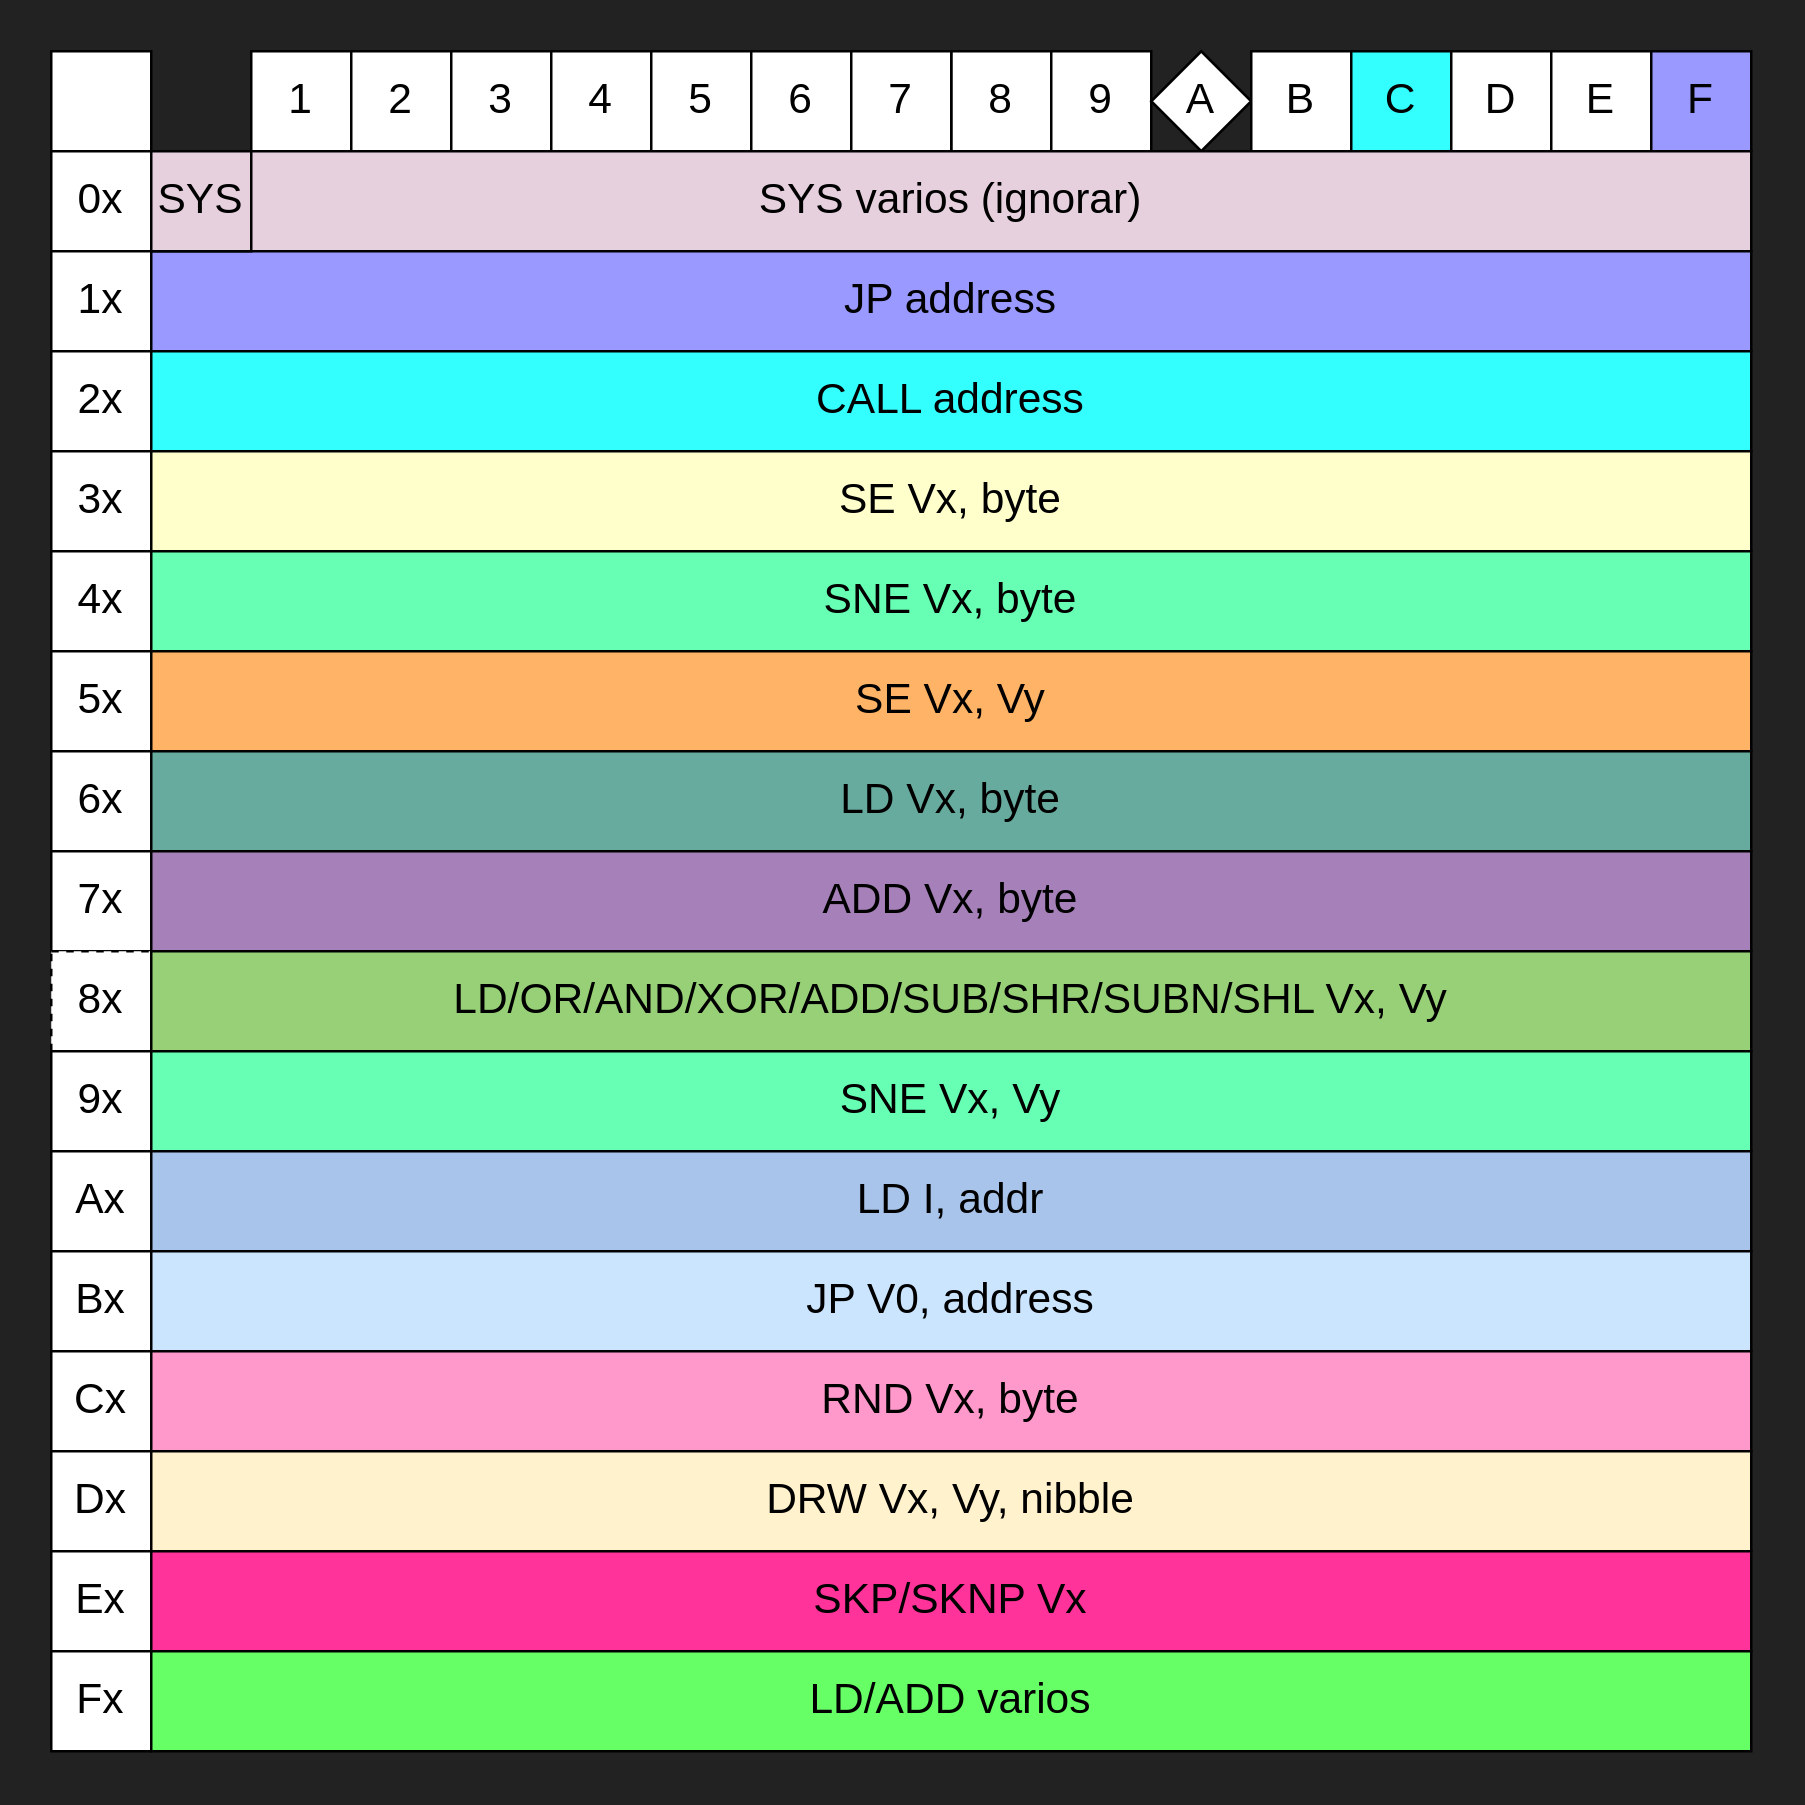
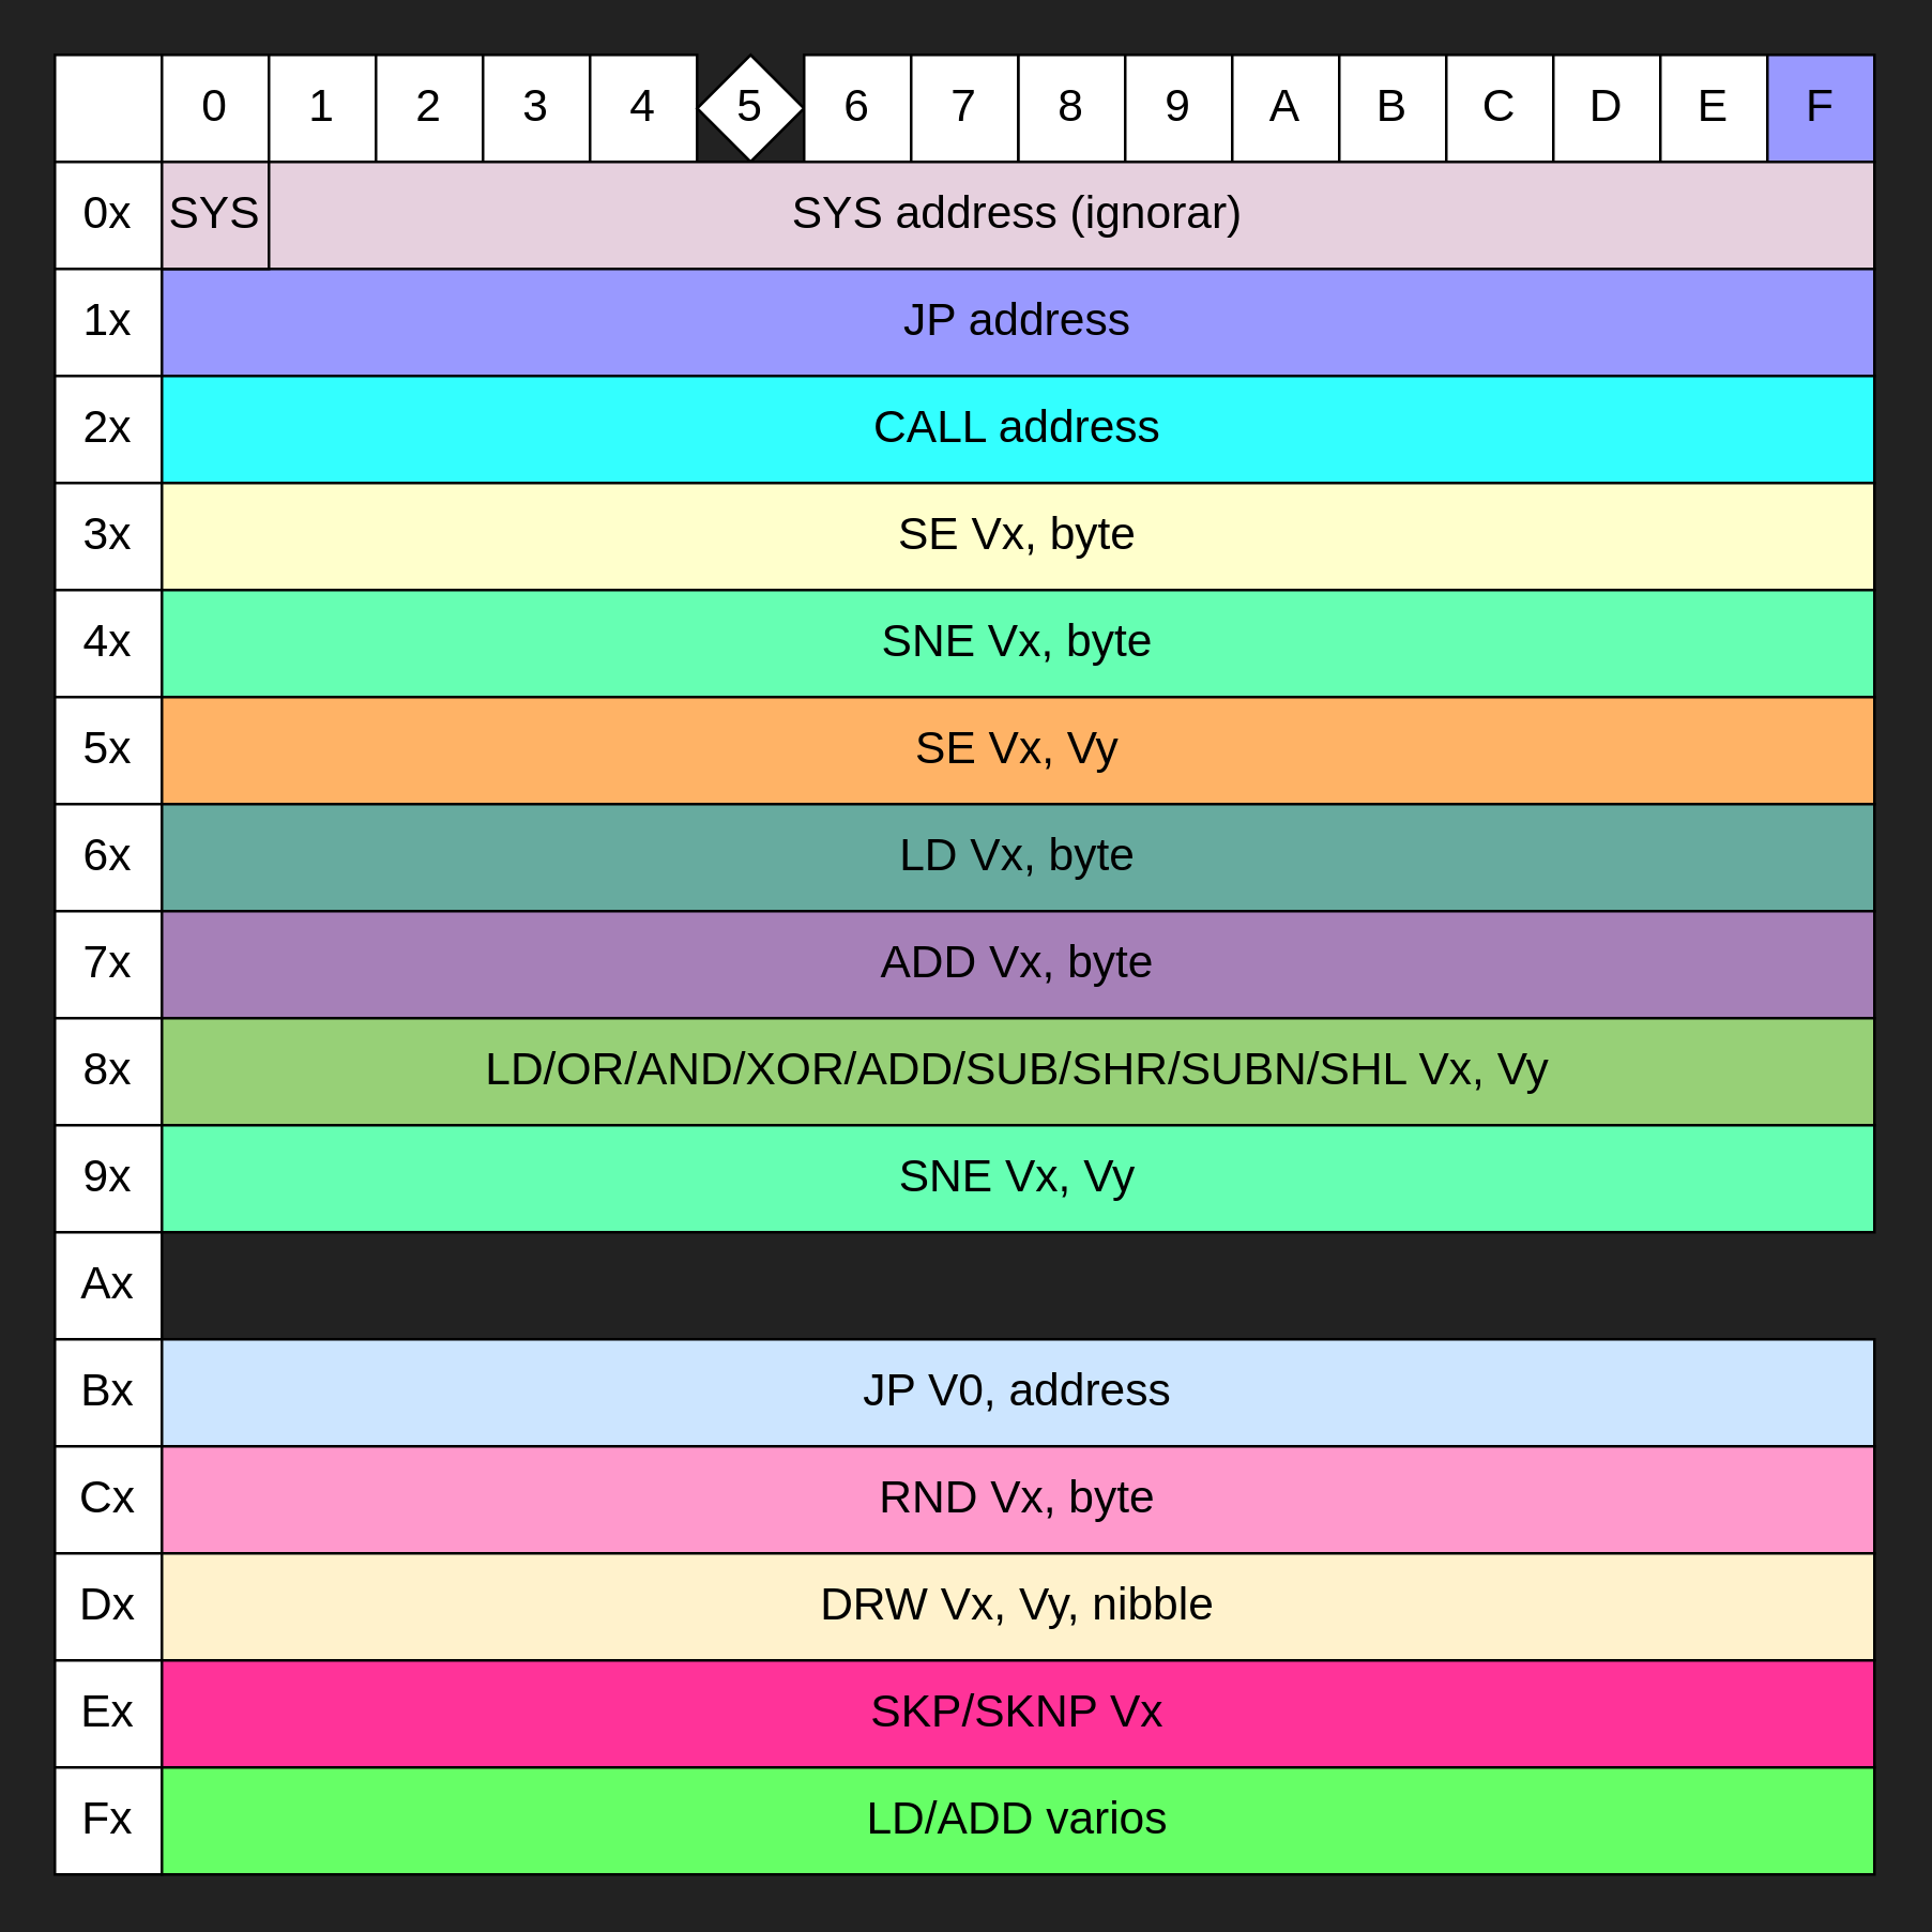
  <mxCell id="0" />
  <mxCell id="1" parent="0" />
  <mxCell id="2" value="" style="rounded=0;whiteSpace=wrap;html=1;fontSize=17;" vertex="1" parent="1"><mxGeometry width="40" height="40" as="geometry" x="20" y="20" /></mxCell>
+ <mxCell id="3" value="0" style="rounded=0;whiteSpace=wrap;html=1;fontSize=17;" vertex="1" parent="1"><mxGeometry x="60" width="40" height="40" as="geometry" y="20" /></mxCell>
  <mxCell id="4" value="1" style="rounded=0;whiteSpace=wrap;html=1;fontSize=17;" vertex="1" parent="1"><mxGeometry x="100" width="40" height="40" as="geometry" y="20" /></mxCell>
  <mxCell id="5" value="2" style="rounded=0;whiteSpace=wrap;html=1;fontSize=17;" vertex="1" parent="1"><mxGeometry x="140" width="40" height="40" as="geometry" y="20" /></mxCell>
  <mxCell id="6" value="3" style="rounded=0;whiteSpace=wrap;html=1;fontSize=17;" vertex="1" parent="1"><mxGeometry x="180" width="40" height="40" as="geometry" y="20" /></mxCell>
  <mxCell id="7" value="4" style="rounded=0;whiteSpace=wrap;html=1;fontSize=17;" vertex="1" parent="1"><mxGeometry x="220" width="40" height="40" as="geometry" y="20" /></mxCell>
- <mxCell id="8" value="5" style="rounded=0;whiteSpace=wrap;html=1;fontSize=17;" vertex="1" parent="1"><mxGeometry x="260" width="40" height="40" as="geometry" y="20" /></mxCell>
+ <mxCell id="8" value="5" style="rhombus;whiteSpace=wrap;html=1;fontSize=17;" vertex="1" parent="1"><mxGeometry x="260" width="40" height="40" as="geometry" y="20" /></mxCell>
  <mxCell id="9" value="6" style="rounded=0;whiteSpace=wrap;html=1;fontSize=17;" vertex="1" parent="1"><mxGeometry x="300" width="40" height="40" as="geometry" y="20" /></mxCell>
  <mxCell id="10" value="8" style="rounded=0;whiteSpace=wrap;html=1;fontSize=17;" vertex="1" parent="1"><mxGeometry x="380" width="40" height="40" as="geometry" y="20" /></mxCell>
  <mxCell id="11" value="7" style="rounded=0;whiteSpace=wrap;html=1;fontSize=17;" vertex="1" parent="1"><mxGeometry x="340" width="40" height="40" as="geometry" y="20" /></mxCell>
  <mxCell id="12" value="9" style="rounded=0;whiteSpace=wrap;html=1;fontSize=17;" vertex="1" parent="1"><mxGeometry x="420" width="40" height="40" as="geometry" y="20" /></mxCell>
- <mxCell id="13" value="A" style="rhombus;whiteSpace=wrap;html=1;fontSize=17;" vertex="1" parent="1"><mxGeometry x="460" width="40" height="40" as="geometry" y="20" /></mxCell>
+ <mxCell id="13" value="A" style="rounded=0;whiteSpace=wrap;html=1;fontSize=17;" vertex="1" parent="1"><mxGeometry x="460" width="40" height="40" as="geometry" y="20" /></mxCell>
  <mxCell id="14" value="B" style="rounded=0;whiteSpace=wrap;html=1;fontSize=17;" vertex="1" parent="1"><mxGeometry x="500" width="40" height="40" as="geometry" y="20" /></mxCell>
- <mxCell id="15" value="C" style="rounded=0;whiteSpace=wrap;html=1;fontSize=17;fillColor=#33ffff;" vertex="1" parent="1"><mxGeometry x="540" width="40" height="40" as="geometry" y="20" /></mxCell>
+ <mxCell id="15" value="C" style="rounded=0;whiteSpace=wrap;html=1;fontSize=17;" vertex="1" parent="1"><mxGeometry x="540" width="40" height="40" as="geometry" y="20" /></mxCell>
  <mxCell id="16" value="D" style="rounded=0;whiteSpace=wrap;html=1;fontSize=17;" vertex="1" parent="1"><mxGeometry x="580" width="40" height="40" as="geometry" y="20" /></mxCell>
  <mxCell id="17" value="E" style="rounded=0;whiteSpace=wrap;html=1;fontSize=17;" vertex="1" parent="1"><mxGeometry x="620" width="40" height="40" as="geometry" y="20" /></mxCell>
  <mxCell id="18" value="0x" style="rounded=0;whiteSpace=wrap;html=1;fontSize=17;" vertex="1" parent="1"><mxGeometry y="60" width="40" height="40" as="geometry" x="20" /></mxCell>
  <mxCell id="19" value="1x" style="rounded=0;whiteSpace=wrap;html=1;fontSize=17;" vertex="1" parent="1"><mxGeometry y="100" width="40" height="40" as="geometry" x="20" /></mxCell>
  <mxCell id="20" value="2x" style="rounded=0;whiteSpace=wrap;html=1;fontSize=17;" vertex="1" parent="1"><mxGeometry y="140" width="40" height="40" as="geometry" x="20" /></mxCell>
  <mxCell id="21" value="3x" style="rounded=0;whiteSpace=wrap;html=1;fontSize=17;" vertex="1" parent="1"><mxGeometry y="180" width="40" height="40" as="geometry" x="20" /></mxCell>
  <mxCell id="22" value="4x" style="rounded=0;whiteSpace=wrap;html=1;fontSize=17;" vertex="1" parent="1"><mxGeometry y="220" width="40" height="40" as="geometry" x="20" /></mxCell>
  <mxCell id="23" value="5x" style="rounded=0;whiteSpace=wrap;html=1;fontSize=17;" vertex="1" parent="1"><mxGeometry y="260" width="40" height="40" as="geometry" x="20" /></mxCell>
  <mxCell id="24" value="6x" style="rounded=0;whiteSpace=wrap;html=1;fontSize=17;" vertex="1" parent="1"><mxGeometry y="300" width="40" height="40" as="geometry" x="20" /></mxCell>
  <mxCell id="25" value="7x" style="rounded=0;whiteSpace=wrap;html=1;fontSize=17;" vertex="1" parent="1"><mxGeometry y="340" width="40" height="40" as="geometry" x="20" /></mxCell>
- <mxCell id="26" value="8x" style="rounded=0;whiteSpace=wrap;html=1;fontSize=17;dashed=1;" vertex="1" parent="1"><mxGeometry y="380" width="40" height="40" as="geometry" x="20" /></mxCell>
+ <mxCell id="26" value="8x" style="rounded=0;whiteSpace=wrap;html=1;fontSize=17;" vertex="1" parent="1"><mxGeometry y="380" width="40" height="40" as="geometry" x="20" /></mxCell>
  <mxCell id="27" value="9x" style="rounded=0;whiteSpace=wrap;html=1;fontSize=17;" vertex="1" parent="1"><mxGeometry y="420" width="40" height="40" as="geometry" x="20" /></mxCell>
  <mxCell id="28" value="Ax" style="rounded=0;whiteSpace=wrap;html=1;fontSize=17;" vertex="1" parent="1"><mxGeometry y="460" width="40" height="40" as="geometry" x="20" /></mxCell>
  <mxCell id="29" value="Bx" style="rounded=0;whiteSpace=wrap;html=1;fontSize=17;" vertex="1" parent="1"><mxGeometry y="500" width="40" height="40" as="geometry" x="20" /></mxCell>
  <mxCell id="30" value="Cx" style="rounded=0;whiteSpace=wrap;html=1;fontSize=17;" vertex="1" parent="1"><mxGeometry y="540" width="40" height="40" as="geometry" x="20" /></mxCell>
  <mxCell id="31" value="Dx" style="rounded=0;whiteSpace=wrap;html=1;fontSize=17;" vertex="1" parent="1"><mxGeometry y="580" width="40" height="40" as="geometry" x="20" /></mxCell>
  <mxCell id="32" value="Ex" style="rounded=0;whiteSpace=wrap;html=1;fontSize=17;" vertex="1" parent="1"><mxGeometry y="620" width="40" height="40" as="geometry" x="20" /></mxCell>
  <mxCell id="33" value="Fx" style="rounded=0;whiteSpace=wrap;html=1;fontSize=17;" vertex="1" parent="1"><mxGeometry y="660" width="40" height="40" as="geometry" x="20" /></mxCell>
  <mxCell id="34" value="F" style="rounded=0;whiteSpace=wrap;html=1;fontSize=17;fillColor=#9999ff;" vertex="1" parent="1"><mxGeometry x="660" width="40" height="40" as="geometry" y="20" /></mxCell>
- <mxCell id="35" value="SYS varios (ignorar)" style="rounded=0;whiteSpace=wrap;html=1;fillColor=#E6D0DE;fontSize=17;" vertex="1" parent="1"><mxGeometry x="60" y="60" width="640" height="40" as="geometry" /></mxCell>
+ <mxCell id="35" value="SYS address (ignorar)" style="rounded=0;whiteSpace=wrap;html=1;fillColor=#E6D0DE;fontSize=17;" vertex="1" parent="1"><mxGeometry x="60" y="60" width="640" height="40" as="geometry" /></mxCell>
  <mxCell id="36" value="JP address" style="rounded=0;whiteSpace=wrap;html=1;fillColor=#9999FF;fontSize=17;" vertex="1" parent="1"><mxGeometry x="60" y="100" width="640" height="40" as="geometry" /></mxCell>
  <mxCell id="37" value="CALL address" style="rounded=0;whiteSpace=wrap;html=1;fillColor=#33FFFF;fontSize=17;" vertex="1" parent="1"><mxGeometry x="60" y="140" width="640" height="40" as="geometry" /></mxCell>
  <mxCell id="38" value="SE Vx, byte" style="rounded=0;whiteSpace=wrap;html=1;fillColor=#FFFFCC;fontSize=17;" vertex="1" parent="1"><mxGeometry x="60" y="180" width="640" height="40" as="geometry" /></mxCell>
  <mxCell id="39" value="SNE Vx, byte" style="rounded=0;whiteSpace=wrap;html=1;fillColor=#66FFB3;fontSize=17;" vertex="1" parent="1"><mxGeometry x="60" y="220" width="640" height="40" as="geometry" /></mxCell>
  <mxCell id="40" value="SE Vx, Vy" style="rounded=0;whiteSpace=wrap;html=1;fillColor=#FFB366;fontSize=17;" vertex="1" parent="1"><mxGeometry x="60" y="260" width="640" height="40" as="geometry" /></mxCell>
  <mxCell id="41" value="LD Vx, byte" style="rounded=0;whiteSpace=wrap;html=1;fillColor=#67AB9F;fontSize=17;" vertex="1" parent="1"><mxGeometry x="60" y="300" width="640" height="40" as="geometry" /></mxCell>
  <mxCell id="42" value="SYS" style="rounded=0;whiteSpace=wrap;html=1;fillColor=#E6D0DE;fontSize=17;" vertex="1" parent="1"><mxGeometry x="60" y="60" width="40" height="40" as="geometry" /></mxCell>
  <mxCell id="43" value="ADD Vx, byte" style="rounded=0;whiteSpace=wrap;html=1;fillColor=#A680B8;fontSize=17;" vertex="1" parent="1"><mxGeometry x="60" y="340" width="640" height="40" as="geometry" /></mxCell>
  <mxCell id="44" value="LD/OR/AND/XOR/ADD/SUB/SHR/SUBN/SHL Vx, Vy" style="rounded=0;whiteSpace=wrap;html=1;fillColor=#97D077;fontSize=17;" vertex="1" parent="1"><mxGeometry x="60" y="380" width="640" height="40" as="geometry" /></mxCell>
  <mxCell id="45" value="SNE Vx, Vy" style="rounded=0;whiteSpace=wrap;html=1;fillColor=#66FFB3;fontSize=17;" vertex="1" parent="1"><mxGeometry x="60" y="420" width="640" height="40" as="geometry" /></mxCell>
- <mxCell id="46" value="LD I, addr" style="rounded=0;whiteSpace=wrap;html=1;fillColor=#A9C4EB;fontSize=17;" vertex="1" parent="1"><mxGeometry x="60" y="460" width="640" height="40" as="geometry" /></mxCell>
  <mxCell id="47" value="JP V0, address" style="rounded=0;whiteSpace=wrap;html=1;fillColor=#CCE5FF;fontSize=17;" vertex="1" parent="1"><mxGeometry x="60" y="500" width="640" height="40" as="geometry" /></mxCell>
  <mxCell id="48" value="RND Vx, byte" style="rounded=0;whiteSpace=wrap;html=1;fillColor=#FF99CC;fontSize=17;" vertex="1" parent="1"><mxGeometry x="60" y="540" width="640" height="40" as="geometry" /></mxCell>
  <mxCell id="49" value="DRW Vx, Vy, nibble" style="rounded=0;whiteSpace=wrap;html=1;fillColor=#FFF2CC;fontSize=17;" vertex="1" parent="1"><mxGeometry x="60" y="580" width="640" height="40" as="geometry" /></mxCell>
  <mxCell id="50" value="SKP/SKNP Vx" style="rounded=0;whiteSpace=wrap;html=1;fillColor=#FF3399;fontSize=17;" vertex="1" parent="1"><mxGeometry x="60" y="620" width="640" height="40" as="geometry" /></mxCell>
  <mxCell id="51" value="LD/ADD varios" style="rounded=0;whiteSpace=wrap;html=1;fillColor=#66FF66;fontSize=17;" vertex="1" parent="1"><mxGeometry x="60" y="660" width="640" height="40" as="geometry" /></mxCell>
